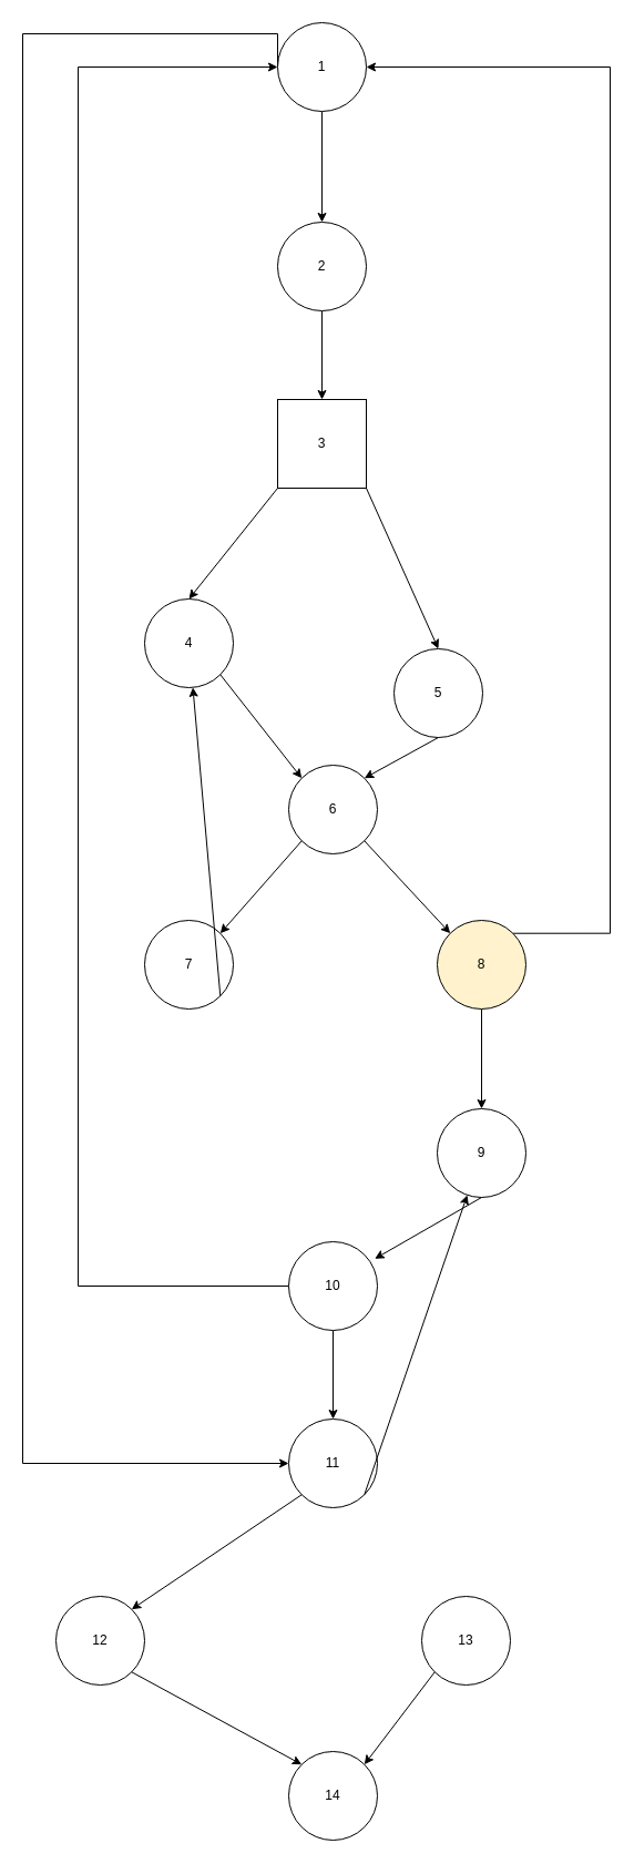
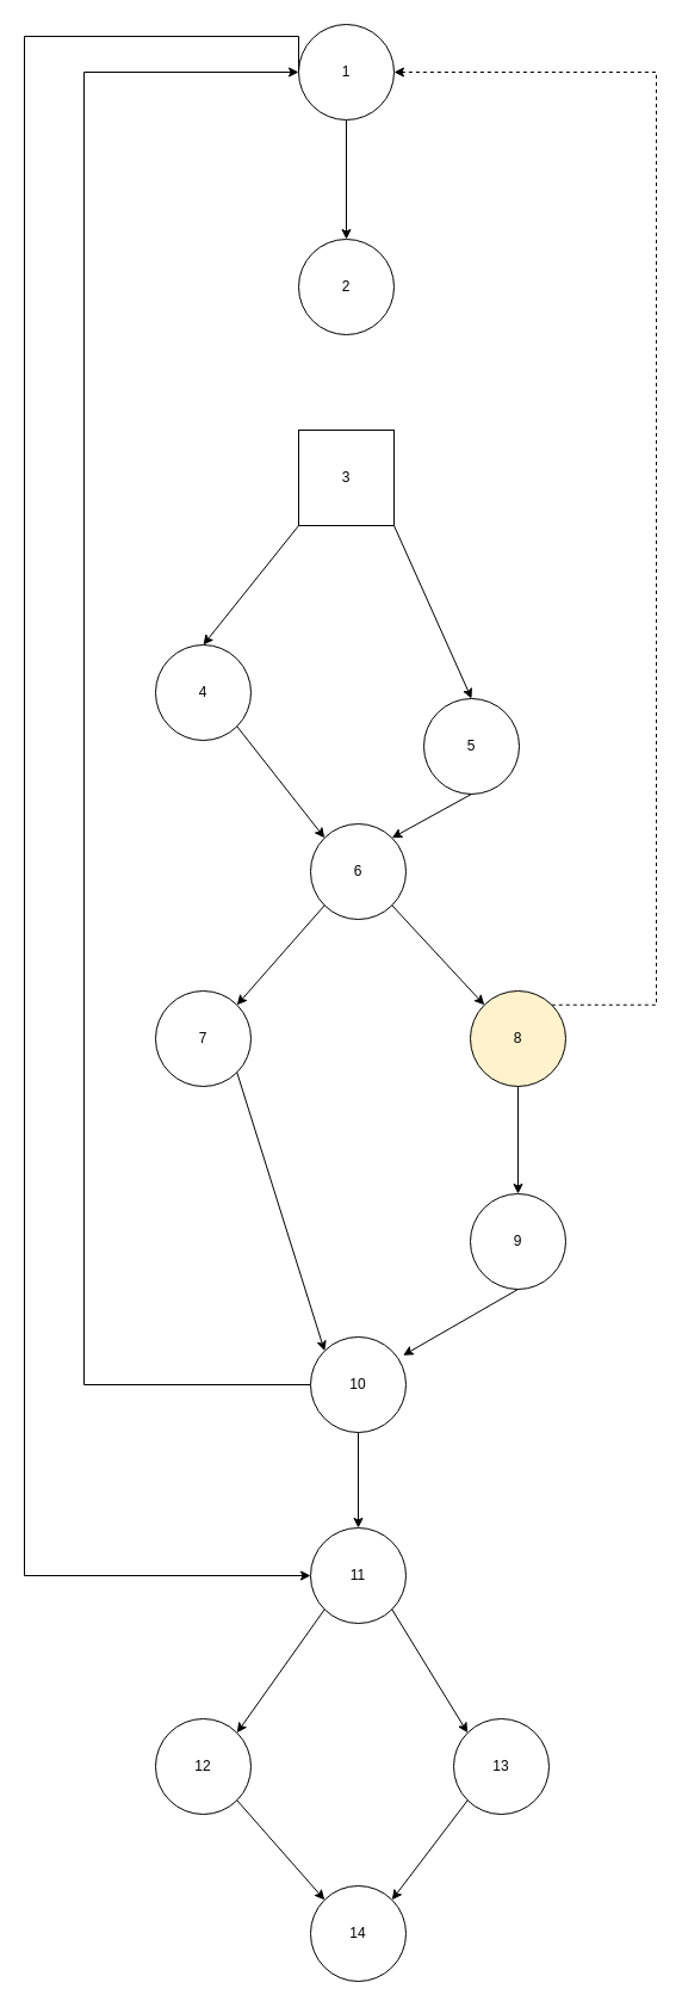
  <mxCell id="0" />
  <mxCell id="1" parent="0" />
  <mxCell id="2" style="edgeStyle=orthogonalEdgeStyle;rounded=0;orthogonalLoop=1;jettySize=auto;html=1;exitX=0.5;exitY=1;exitDx=0;exitDy=0;entryX=0.5;entryY=0;entryDx=0;entryDy=0;" edge="1" parent="1" source="4" target="6"><mxGeometry relative="1" as="geometry" /></mxCell>
  <mxCell id="3" style="edgeStyle=orthogonalEdgeStyle;rounded=0;orthogonalLoop=1;jettySize=auto;html=1;exitX=0;exitY=0.5;exitDx=0;exitDy=0;entryX=0;entryY=0.5;entryDx=0;entryDy=0;" edge="1" parent="1" source="4" target="19"><mxGeometry relative="1" as="geometry"><Array as="points"><mxPoint x="250" y="30" /><mxPoint x="20" y="30" /><mxPoint x="20" y="1320" /></Array></mxGeometry></mxCell>
  <mxCell id="4" value="1" style="ellipse;whiteSpace=wrap;html=1;aspect=fixed;" vertex="1" parent="1"><mxGeometry x="250" y="20" width="80" height="80" as="geometry" /></mxCell>
- <mxCell id="5" style="edgeStyle=orthogonalEdgeStyle;rounded=0;orthogonalLoop=1;jettySize=auto;html=1;exitX=0.5;exitY=1;exitDx=0;exitDy=0;entryX=0.5;entryY=0;entryDx=0;entryDy=0;" edge="1" parent="1" source="6" target="7"><mxGeometry relative="1" as="geometry" /></mxCell>
  <mxCell id="6" value="2" style="ellipse;whiteSpace=wrap;html=1;aspect=fixed;" vertex="1" parent="1"><mxGeometry x="250" y="200" width="80" height="80" as="geometry" /></mxCell>
  <mxCell id="7" value="3" style="whiteSpace=wrap;html=1;aspect=fixed;rounded=0;" vertex="1" parent="1"><mxGeometry x="250" y="360" width="80" height="80" as="geometry" /></mxCell>
  <mxCell id="8" value="4" style="ellipse;whiteSpace=wrap;html=1;aspect=fixed;" vertex="1" parent="1"><mxGeometry x="130" y="540" width="80" height="80" as="geometry" /></mxCell>
  <mxCell id="9" value="5" style="ellipse;whiteSpace=wrap;html=1;aspect=fixed;" vertex="1" parent="1"><mxGeometry x="355" y="585" width="80" height="80" as="geometry" /></mxCell>
  <mxCell id="10" value="6" style="ellipse;whiteSpace=wrap;html=1;aspect=fixed;" vertex="1" parent="1"><mxGeometry x="260" y="690" width="80" height="80" as="geometry" /></mxCell>
  <mxCell id="11" value="7" style="ellipse;whiteSpace=wrap;html=1;aspect=fixed;" vertex="1" parent="1"><mxGeometry x="130" y="830" width="80" height="80" as="geometry" /></mxCell>
  <mxCell id="12" style="edgeStyle=orthogonalEdgeStyle;rounded=0;orthogonalLoop=1;jettySize=auto;html=1;exitX=0.5;exitY=1;exitDx=0;exitDy=0;entryX=0.5;entryY=0;entryDx=0;entryDy=0;" edge="1" parent="1" source="14" target="15"><mxGeometry relative="1" as="geometry" /></mxCell>
- <mxCell id="13" style="edgeStyle=orthogonalEdgeStyle;rounded=0;orthogonalLoop=1;jettySize=auto;html=1;exitX=1;exitY=0;exitDx=0;exitDy=0;entryX=1;entryY=0.5;entryDx=0;entryDy=0;" edge="1" parent="1" source="14" target="4"><mxGeometry relative="1" as="geometry"><Array as="points"><mxPoint x="550" y="842" /><mxPoint x="550" y="60" /></Array></mxGeometry></mxCell>
+ <mxCell id="13" style="edgeStyle=orthogonalEdgeStyle;rounded=0;orthogonalLoop=1;jettySize=auto;html=1;exitX=1;exitY=0;exitDx=0;exitDy=0;entryX=1;entryY=0.5;entryDx=0;entryDy=0;dashed=1;" edge="1" parent="1" source="14" target="4"><mxGeometry relative="1" as="geometry"><Array as="points"><mxPoint x="550" y="842" /><mxPoint x="550" y="60" /></Array></mxGeometry></mxCell>
  <mxCell id="14" value="8" style="ellipse;whiteSpace=wrap;html=1;aspect=fixed;fillColor=#fff2cc;" vertex="1" parent="1"><mxGeometry x="394" y="830" width="80" height="80" as="geometry" /></mxCell>
  <mxCell id="15" value="9" style="ellipse;whiteSpace=wrap;html=1;aspect=fixed;" vertex="1" parent="1"><mxGeometry x="394" y="1000" width="80" height="80" as="geometry" /></mxCell>
  <mxCell id="16" style="edgeStyle=orthogonalEdgeStyle;rounded=0;orthogonalLoop=1;jettySize=auto;html=1;exitX=0;exitY=0.5;exitDx=0;exitDy=0;entryX=0;entryY=0.5;entryDx=0;entryDy=0;" edge="1" parent="1" source="18" target="4"><mxGeometry relative="1" as="geometry"><Array as="points"><mxPoint x="70" y="1160" /><mxPoint x="70" y="60" /></Array></mxGeometry></mxCell>
  <mxCell id="17" style="edgeStyle=orthogonalEdgeStyle;rounded=0;orthogonalLoop=1;jettySize=auto;html=1;exitX=0.5;exitY=1;exitDx=0;exitDy=0;entryX=0.5;entryY=0;entryDx=0;entryDy=0;" edge="1" parent="1" source="18" target="19"><mxGeometry relative="1" as="geometry" /></mxCell>
  <mxCell id="18" value="10" style="ellipse;whiteSpace=wrap;html=1;aspect=fixed;" vertex="1" parent="1"><mxGeometry x="260" y="1120" width="80" height="80" as="geometry" /></mxCell>
  <mxCell id="19" value="11" style="ellipse;whiteSpace=wrap;html=1;aspect=fixed;" vertex="1" parent="1"><mxGeometry x="260" y="1280" width="80" height="80" as="geometry" /></mxCell>
- <mxCell id="20" value="12" style="ellipse;whiteSpace=wrap;html=1;aspect=fixed;" vertex="1" parent="1"><mxGeometry x="50" y="1440" width="80" height="80" as="geometry" /></mxCell>
+ <mxCell id="20" value="12" style="ellipse;whiteSpace=wrap;html=1;aspect=fixed;" vertex="1" parent="1"><mxGeometry x="130" y="1440" width="80" height="80" as="geometry" /></mxCell>
  <mxCell id="21" value="13" style="ellipse;whiteSpace=wrap;html=1;aspect=fixed;" vertex="1" parent="1"><mxGeometry x="380" y="1440" width="80" height="80" as="geometry" /></mxCell>
  <mxCell id="22" value="14" style="ellipse;whiteSpace=wrap;html=1;aspect=fixed;" vertex="1" parent="1"><mxGeometry x="260" y="1580" width="80" height="80" as="geometry" /></mxCell>
  <mxCell id="23" value="" style="endArrow=classic;html=1;rounded=0;entryX=0.5;entryY=0;entryDx=0;entryDy=0;exitX=0;exitY=1;exitDx=0;exitDy=0;" edge="1" parent="1" source="7" target="8"><mxGeometry width="50" height="50" relative="1" as="geometry"><mxPoint x="100" y="410" as="sourcePoint" /><mxPoint x="150" y="360" as="targetPoint" /></mxGeometry></mxCell>
  <mxCell id="24" value="" style="endArrow=classic;html=1;rounded=0;exitX=1;exitY=1;exitDx=0;exitDy=0;entryX=0.5;entryY=0;entryDx=0;entryDy=0;" edge="1" parent="1" source="7" target="9"><mxGeometry width="50" height="50" relative="1" as="geometry"><mxPoint x="230" y="450" as="sourcePoint" /><mxPoint x="280" y="400" as="targetPoint" /></mxGeometry></mxCell>
  <mxCell id="25" value="" style="endArrow=classic;html=1;rounded=0;exitX=1;exitY=1;exitDx=0;exitDy=0;entryX=0;entryY=0;entryDx=0;entryDy=0;" edge="1" parent="1" source="8" target="10"><mxGeometry width="50" height="50" relative="1" as="geometry"><mxPoint x="230" y="450" as="sourcePoint" /><mxPoint x="280" y="400" as="targetPoint" /></mxGeometry></mxCell>
  <mxCell id="26" value="" style="endArrow=classic;html=1;rounded=0;exitX=0.5;exitY=1;exitDx=0;exitDy=0;entryX=1;entryY=0;entryDx=0;entryDy=0;" edge="1" parent="1" source="9" target="10"><mxGeometry width="50" height="50" relative="1" as="geometry"><mxPoint x="230" y="450" as="sourcePoint" /><mxPoint x="280" y="400" as="targetPoint" /></mxGeometry></mxCell>
  <mxCell id="27" value="" style="endArrow=classic;html=1;rounded=0;exitX=0;exitY=1;exitDx=0;exitDy=0;entryX=1;entryY=0;entryDx=0;entryDy=0;" edge="1" parent="1" source="10" target="11"><mxGeometry width="50" height="50" relative="1" as="geometry"><mxPoint x="230" y="850" as="sourcePoint" /><mxPoint x="280" y="800" as="targetPoint" /></mxGeometry></mxCell>
  <mxCell id="28" value="" style="endArrow=classic;html=1;rounded=0;exitX=1;exitY=1;exitDx=0;exitDy=0;entryX=0;entryY=0;entryDx=0;entryDy=0;" edge="1" parent="1" source="10" target="14"><mxGeometry width="50" height="50" relative="1" as="geometry"><mxPoint x="230" y="850" as="sourcePoint" /><mxPoint x="280" y="800" as="targetPoint" /></mxGeometry></mxCell>
- <mxCell id="29" value="" style="endArrow=classic;html=1;rounded=0;exitX=1;exitY=1;exitDx=0;exitDy=0;" edge="1" parent="1" source="11" target="8"><mxGeometry width="50" height="50" relative="1" as="geometry"><mxPoint x="230" y="850" as="sourcePoint" /><mxPoint x="280" y="800" as="targetPoint" /></mxGeometry></mxCell>
+ <mxCell id="29" value="" style="endArrow=classic;html=1;rounded=0;exitX=1;exitY=1;exitDx=0;exitDy=0;entryX=0;entryY=0;entryDx=0;entryDy=0;" edge="1" parent="1" source="11" target="18"><mxGeometry width="50" height="50" relative="1" as="geometry"><mxPoint x="230" y="850" as="sourcePoint" /><mxPoint x="280" y="800" as="targetPoint" /></mxGeometry></mxCell>
  <mxCell id="30" value="" style="endArrow=classic;html=1;rounded=0;exitX=0.5;exitY=1;exitDx=0;exitDy=0;entryX=0.971;entryY=0.192;entryDx=0;entryDy=0;entryPerimeter=0;" edge="1" parent="1" source="15" target="18"><mxGeometry width="50" height="50" relative="1" as="geometry"><mxPoint x="220" y="920" as="sourcePoint" /><mxPoint x="270" y="870" as="targetPoint" /></mxGeometry></mxCell>
  <mxCell id="31" value="" style="endArrow=classic;html=1;rounded=0;entryX=1;entryY=0;entryDx=0;entryDy=0;exitX=0;exitY=1;exitDx=0;exitDy=0;" edge="1" parent="1" source="19" target="20"><mxGeometry width="50" height="50" relative="1" as="geometry"><mxPoint x="220" y="1220" as="sourcePoint" /><mxPoint x="270" y="1170" as="targetPoint" /></mxGeometry></mxCell>
- <mxCell id="32" value="" style="endArrow=classic;html=1;rounded=0;exitX=1;exitY=1;exitDx=0;exitDy=0;" edge="1" parent="1" source="19" target="15"><mxGeometry width="50" height="50" relative="1" as="geometry"><mxPoint x="220" y="1220" as="sourcePoint" /><mxPoint x="270" y="1170" as="targetPoint" /></mxGeometry></mxCell>
+ <mxCell id="32" value="" style="endArrow=classic;html=1;rounded=0;exitX=1;exitY=1;exitDx=0;exitDy=0;entryX=0;entryY=0;entryDx=0;entryDy=0;" edge="1" parent="1" source="19" target="21"><mxGeometry width="50" height="50" relative="1" as="geometry"><mxPoint x="220" y="1220" as="sourcePoint" /><mxPoint x="270" y="1170" as="targetPoint" /></mxGeometry></mxCell>
  <mxCell id="33" value="" style="endArrow=classic;html=1;rounded=0;exitX=0;exitY=1;exitDx=0;exitDy=0;entryX=1;entryY=0;entryDx=0;entryDy=0;" edge="1" parent="1" source="21" target="22"><mxGeometry width="50" height="50" relative="1" as="geometry"><mxPoint x="530" y="1520" as="sourcePoint" /><mxPoint x="580" y="1470" as="targetPoint" /></mxGeometry></mxCell>
  <mxCell id="34" value="" style="endArrow=classic;html=1;rounded=0;exitX=1;exitY=1;exitDx=0;exitDy=0;entryX=0;entryY=0;entryDx=0;entryDy=0;" edge="1" parent="1" source="20" target="22"><mxGeometry width="50" height="50" relative="1" as="geometry"><mxPoint x="220" y="1220" as="sourcePoint" /><mxPoint x="270" y="1170" as="targetPoint" /></mxGeometry></mxCell>
